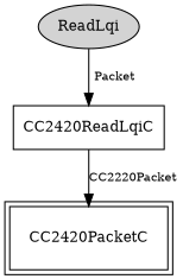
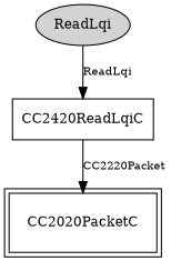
  digraph {
    node [fontsize=12 shape=box]
    edge [fontsize=10]
    n1 [label=ReadLqi shape=ellipse style=filled]
    CC2420ReadLqiC
-   CC2420PacketC [peripheries=2]
-   n1 -> CC2420ReadLqiC [label=Packet]
+   CC2420PacketC [peripheries=2 label=CC2020PacketC]
+   n1 -> CC2420ReadLqiC [label=ReadLqi]
    CC2420ReadLqiC -> CC2420PacketC [label=CC2220Packet]
  }
